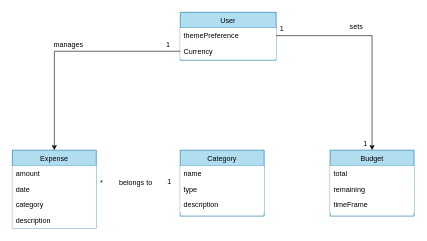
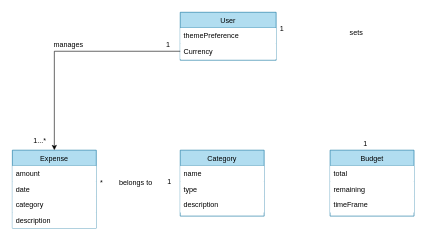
  <mxCell id="0" />
  <mxCell id="1" parent="0" />
  <mxCell id="2" value="User" style="swimlane;fontStyle=0;align=center;verticalAlign=top;childLayout=stackLayout;horizontal=1;startSize=26;horizontalStack=0;resizeParent=1;resizeLast=0;collapsible=1;marginBottom=0;rounded=0;shadow=0;strokeWidth=1;fillColor=#b1ddf0;strokeColor=#10739e;" parent="1" vertex="1"><mxGeometry x="300" y="20" width="160" height="80" as="geometry"><mxRectangle x="130" y="380" width="160" height="26" as="alternateBounds" /></mxGeometry></mxCell>
  <mxCell id="3" value="themePreference" style="text;align=left;verticalAlign=top;spacingLeft=4;spacingRight=4;overflow=hidden;rotatable=0;points=[[0,0.5],[1,0.5]];portConstraint=eastwest;fillColor=default;" parent="2" vertex="1"><mxGeometry y="26" width="160" height="26" as="geometry" /></mxCell>
  <mxCell id="4" value="Currency" style="text;align=left;verticalAlign=top;spacingLeft=4;spacingRight=4;overflow=hidden;rotatable=0;points=[[0,0.5],[1,0.5]];portConstraint=eastwest;rounded=0;shadow=0;html=0;fillColor=default;" parent="2" vertex="1"><mxGeometry y="52" width="160" height="26" as="geometry" /></mxCell>
  <mxCell id="5" value="Expense" style="swimlane;fontStyle=0;align=center;verticalAlign=top;childLayout=stackLayout;horizontal=1;startSize=26;horizontalStack=0;resizeParent=1;resizeLast=0;collapsible=1;marginBottom=0;rounded=0;shadow=0;strokeWidth=1;fillColor=#b1ddf0;strokeColor=#10739e;" vertex="1" parent="1"><mxGeometry x="20" y="250" width="140" height="130" as="geometry"><mxRectangle x="130" y="380" width="160" height="26" as="alternateBounds" /></mxGeometry></mxCell>
  <mxCell id="6" value="amount" style="text;align=left;verticalAlign=top;spacingLeft=4;spacingRight=4;overflow=hidden;rotatable=0;points=[[0,0.5],[1,0.5]];portConstraint=eastwest;fillColor=default;fillStyle=auto;" vertex="1" parent="5"><mxGeometry y="26" width="140" height="26" as="geometry" /></mxCell>
  <mxCell id="7" value="date" style="text;align=left;verticalAlign=top;spacingLeft=4;spacingRight=4;overflow=hidden;rotatable=0;points=[[0,0.5],[1,0.5]];portConstraint=eastwest;rounded=0;shadow=0;html=0;fillColor=default;fillStyle=auto;" vertex="1" parent="5"><mxGeometry y="52" width="140" height="26" as="geometry" /></mxCell>
  <mxCell id="8" value="category" style="text;align=left;verticalAlign=top;spacingLeft=4;spacingRight=4;overflow=hidden;rotatable=0;points=[[0,0.5],[1,0.5]];portConstraint=eastwest;rounded=0;shadow=0;html=0;fillColor=default;fillStyle=auto;" vertex="1" parent="5"><mxGeometry y="78" width="140" height="26" as="geometry" /></mxCell>
  <mxCell id="9" value="description" style="text;align=left;verticalAlign=top;spacingLeft=4;spacingRight=4;overflow=hidden;rotatable=0;points=[[0,0.5],[1,0.5]];portConstraint=eastwest;rounded=0;shadow=0;html=0;fillColor=default;fillStyle=auto;" vertex="1" parent="5"><mxGeometry y="104" width="140" height="26" as="geometry" /></mxCell>
  <mxCell id="10" value="Category" style="swimlane;fontStyle=0;align=center;verticalAlign=top;childLayout=stackLayout;horizontal=1;startSize=26;horizontalStack=0;resizeParent=1;resizeLast=0;collapsible=1;marginBottom=0;rounded=0;shadow=0;strokeWidth=1;fillColor=#b1ddf0;strokeColor=#10739e;" vertex="1" parent="1"><mxGeometry x="300" y="250" width="140" height="110" as="geometry"><mxRectangle x="130" y="380" width="160" height="26" as="alternateBounds" /></mxGeometry></mxCell>
  <mxCell id="11" value="name" style="text;align=left;verticalAlign=top;spacingLeft=4;spacingRight=4;overflow=hidden;rotatable=0;points=[[0,0.5],[1,0.5]];portConstraint=eastwest;fillColor=default;" vertex="1" parent="10"><mxGeometry y="26" width="140" height="26" as="geometry" /></mxCell>
  <mxCell id="12" value="type" style="text;align=left;verticalAlign=top;spacingLeft=4;spacingRight=4;overflow=hidden;rotatable=0;points=[[0,0.5],[1,0.5]];portConstraint=eastwest;rounded=0;shadow=0;html=0;fillColor=default;" vertex="1" parent="10"><mxGeometry y="52" width="140" height="26" as="geometry" /></mxCell>
  <mxCell id="13" value="description" style="text;align=left;verticalAlign=top;spacingLeft=4;spacingRight=4;overflow=hidden;rotatable=0;points=[[0,0.5],[1,0.5]];portConstraint=eastwest;rounded=0;shadow=0;html=0;fillColor=default;gradientColor=none;" vertex="1" parent="10"><mxGeometry y="78" width="140" height="26" as="geometry" /></mxCell>
  <mxCell id="14" value="Budget" style="swimlane;fontStyle=0;align=center;verticalAlign=top;childLayout=stackLayout;horizontal=1;startSize=26;horizontalStack=0;resizeParent=1;resizeLast=0;collapsible=1;marginBottom=0;rounded=0;shadow=0;strokeWidth=1;fillColor=#b1ddf0;strokeColor=#10739e;" vertex="1" parent="1"><mxGeometry x="550" y="250" width="140" height="110" as="geometry"><mxRectangle x="130" y="380" width="160" height="26" as="alternateBounds" /></mxGeometry></mxCell>
  <mxCell id="15" value="total" style="text;align=left;verticalAlign=top;spacingLeft=4;spacingRight=4;overflow=hidden;rotatable=0;points=[[0,0.5],[1,0.5]];portConstraint=eastwest;rounded=0;shadow=0;html=0;fillColor=default;" vertex="1" parent="14"><mxGeometry y="26" width="140" height="26" as="geometry" /></mxCell>
  <mxCell id="16" value="remaining" style="text;align=left;verticalAlign=top;spacingLeft=4;spacingRight=4;overflow=hidden;rotatable=0;points=[[0,0.5],[1,0.5]];portConstraint=eastwest;rounded=0;shadow=0;html=0;fillColor=default;" vertex="1" parent="14"><mxGeometry y="52" width="140" height="26" as="geometry" /></mxCell>
  <mxCell id="17" value="timeFrame" style="text;align=left;verticalAlign=top;spacingLeft=4;spacingRight=4;overflow=hidden;rotatable=0;points=[[0,0.5],[1,0.5]];portConstraint=eastwest;rounded=0;shadow=0;html=0;fillColor=default;" vertex="1" parent="14"><mxGeometry y="78" width="140" height="26" as="geometry" /></mxCell>
  <mxCell id="18" style="edgeStyle=orthogonalEdgeStyle;rounded=0;orthogonalLoop=1;jettySize=auto;html=1;exitX=0;exitY=0.5;exitDx=0;exitDy=0;entryX=0.5;entryY=0;entryDx=0;entryDy=0;" edge="1" parent="1" source="4" target="5"><mxGeometry relative="1" as="geometry" /></mxCell>
  <mxCell id="19" value="1" style="text;html=1;align=center;verticalAlign=middle;whiteSpace=wrap;rounded=0;" vertex="1" parent="1"><mxGeometry x="250" y="60" width="60" height="30" as="geometry" /></mxCell>
- <mxCell id="21" style="edgeStyle=orthogonalEdgeStyle;rounded=0;orthogonalLoop=1;jettySize=auto;html=1;exitX=1;exitY=0.5;exitDx=0;exitDy=0;entryX=0.5;entryY=0;entryDx=0;entryDy=0;" edge="1" parent="1" source="3" target="14"><mxGeometry relative="1" as="geometry" /></mxCell>
+ <mxCell id="20" value="1...*" style="text;html=1;align=center;verticalAlign=middle;whiteSpace=wrap;rounded=0;" vertex="1" parent="1"><mxGeometry x="36" y="220" width="60" height="30" as="geometry" /></mxCell>
  <mxCell id="22" value="1" style="text;html=1;align=center;verticalAlign=middle;whiteSpace=wrap;rounded=0;" vertex="1" parent="1"><mxGeometry x="440" y="32" width="60" height="30" as="geometry" /></mxCell>
  <mxCell id="23" value="1" style="text;html=1;align=center;verticalAlign=middle;whiteSpace=wrap;rounded=0;" vertex="1" parent="1"><mxGeometry x="579" y="225" width="60" height="30" as="geometry" /></mxCell>
  <mxCell id="24" value="*" style="text;html=1;align=center;verticalAlign=middle;whiteSpace=wrap;rounded=0;" vertex="1" parent="1"><mxGeometry x="139" y="289" width="60" height="30" as="geometry" /></mxCell>
  <mxCell id="25" value="1" style="text;html=1;align=center;verticalAlign=middle;whiteSpace=wrap;rounded=0;" vertex="1" parent="1"><mxGeometry x="252" y="288" width="60" height="30" as="geometry" /></mxCell>
  <mxCell id="26" value="manages&lt;span style=&quot;color: rgba(0, 0, 0, 0); font-family: monospace; font-size: 0px; text-align: start; text-wrap-mode: nowrap;&quot;&gt;%3CmxGraphModel%3E%3Croot%3E%3CmxCell%20id%3D%220%22%2F%3E%3CmxCell%20id%3D%221%22%20parent%3D%220%22%2F%3E%3CmxCell%20id%3D%222%22%20value%3D%221...*%22%20style%3D%22text%3Bhtml%3D1%3Balign%3Dcenter%3BverticalAlign%3Dmiddle%3BwhiteSpace%3Dwrap%3Brounded%3D0%3B%22%20vertex%3D%221%22%20parent%3D%221%22%3E%3CmxGeometry%20x%3D%2286%22%20y%3D%22240%22%20width%3D%2260%22%20height%3D%2230%22%20as%3D%22geometry%22%2F%3E%3C%2FmxCell%3E%3C%2Froot%3E%3C%2FmxGraphModel%3E&lt;/span&gt;" style="text;html=1;align=center;verticalAlign=middle;whiteSpace=wrap;rounded=0;" vertex="1" parent="1"><mxGeometry x="84" y="60" width="60" height="30" as="geometry" /></mxCell>
- <mxCell id="27" value="sets" style="text;html=1;align=center;verticalAlign=middle;whiteSpace=wrap;rounded=0;" vertex="1" parent="1"><mxGeometry x="564" y="30" width="60" height="30" as="geometry" /></mxCell>
+ <mxCell id="27" value="sets" style="text;html=1;align=center;verticalAlign=middle;whiteSpace=wrap;rounded=0;" vertex="1" parent="1"><mxGeometry x="564" y="40" width="60" height="30" as="geometry" /></mxCell>
  <mxCell id="28" value="belongs to" style="text;html=1;align=center;verticalAlign=middle;whiteSpace=wrap;rounded=0;" vertex="1" parent="1"><mxGeometry x="196" y="289" width="60" height="30" as="geometry" /></mxCell>
